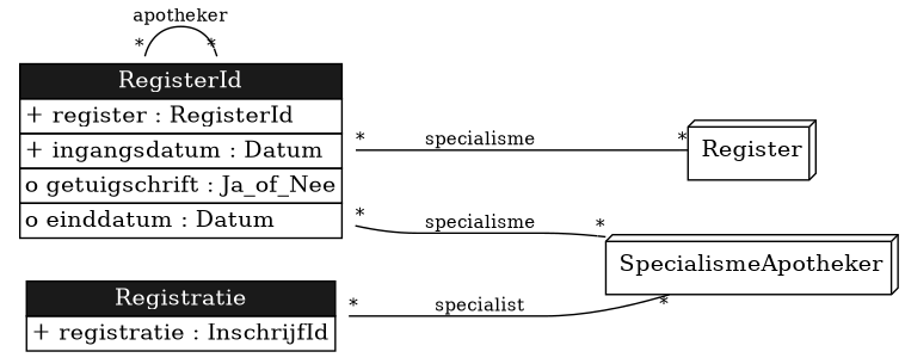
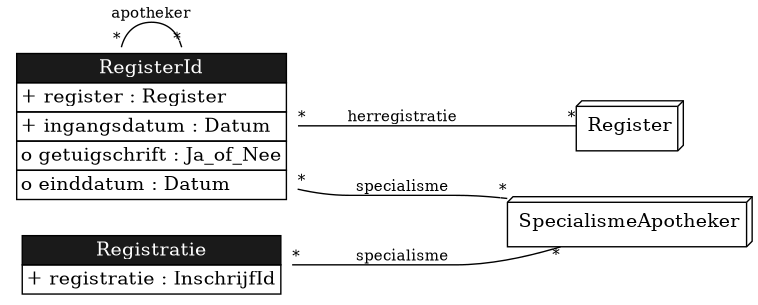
  digraph {
    bgcolor=white
    rankdir=LR
    node [shape=plaintext]
    edge [arrowhead=onone fontsize=11 headlabel="*" labelfloat=true minlen=4 taillabel="*"]
-   n1 [color=purple label=<<TABLE BGCOLOR="white" COLOR="black" BORDER="0" CELLBORDER="1" CELLSPACING="0"><TR><TD BGCOLOR="gray10" COLOR="black"><FONT COLOR="white">RegisterId</FONT></TD></TR><TR><TD ALIGN="LEFT" PORT="register">+ register : RegisterId</TD></TR><TR><TD ALIGN="LEFT" PORT="ingangsdatum">+ ingangsdatum : Datum</TD></TR><TR><TD ALIGN="LEFT" PORT="getuigschrift">o getuigschrift : Ja_of_Nee</TD></TR><TR><TD ALIGN="LEFT" PORT="einddatum">o einddatum : Datum</TD></TR></TABLE>>]
+   n1 [color=purple label=<<TABLE BGCOLOR="white" COLOR="black" BORDER="0" CELLBORDER="1" CELLSPACING="0"><TR><TD BGCOLOR="gray10" COLOR="black"><FONT COLOR="white">RegisterId</FONT></TD></TR><TR><TD ALIGN="LEFT" PORT="register">+ register : Register</TD></TR><TR><TD ALIGN="LEFT" PORT="ingangsdatum">+ ingangsdatum : Datum</TD></TR><TR><TD ALIGN="LEFT" PORT="getuigschrift">o getuigschrift : Ja_of_Nee</TD></TR><TR><TD ALIGN="LEFT" PORT="einddatum">o einddatum : Datum</TD></TR></TABLE>>]
    n2 [label=Register shape=box3d]
    n3 [label=SpecialismeApotheker shape=box3d]
    n4 [color=purple label=<<TABLE BGCOLOR="white" COLOR="black" BORDER="0" CELLBORDER="1" CELLSPACING="0"><TR><TD BGCOLOR="gray10" COLOR="black"><FONT COLOR="white">Registratie</FONT></TD></TR><TR><TD ALIGN="LEFT" PORT="registratie">+ registratie : InschrijfId</TD></TR></TABLE>>]
    n1 -> n1 [label=apotheker tailport=apotheker]
-   n1 -> n2 [label=specialisme tailport=herregistratie]
+   n1 -> n2 [label=herregistratie tailport=herregistratie]
    n1 -> n3 [label=specialisme tailport=specialisme]
-   n4 -> n3 [label=specialist tailport=specialist]
+   n4 -> n3 [label=specialisme tailport=specialist]
  }
